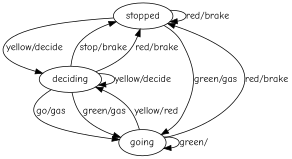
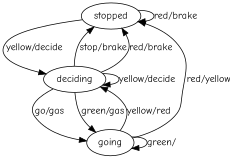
  digraph {
    fontname="Comic Neue"
    node [fontname="Comic Neue"]
    edge [fontname="Comic Neue"]
    stopped
    deciding
    going
    stopped -> stopped [label="red/brake"]
    stopped -> deciding [label="yellow/decide"]
-   stopped -> going [label="green/gas"]
    deciding -> stopped [label="stop/brake"]
    deciding -> stopped [label="red/brake"]
    deciding -> deciding [label="yellow/decide"]
    deciding -> going [label="go/gas"]
    deciding -> going [label="green/gas"]
-   going -> stopped [label="red/brake"]
+   going -> stopped [label="red/yellow"]
    going -> deciding [label="yellow/red"]
    going -> going [label="green/"]
  }
